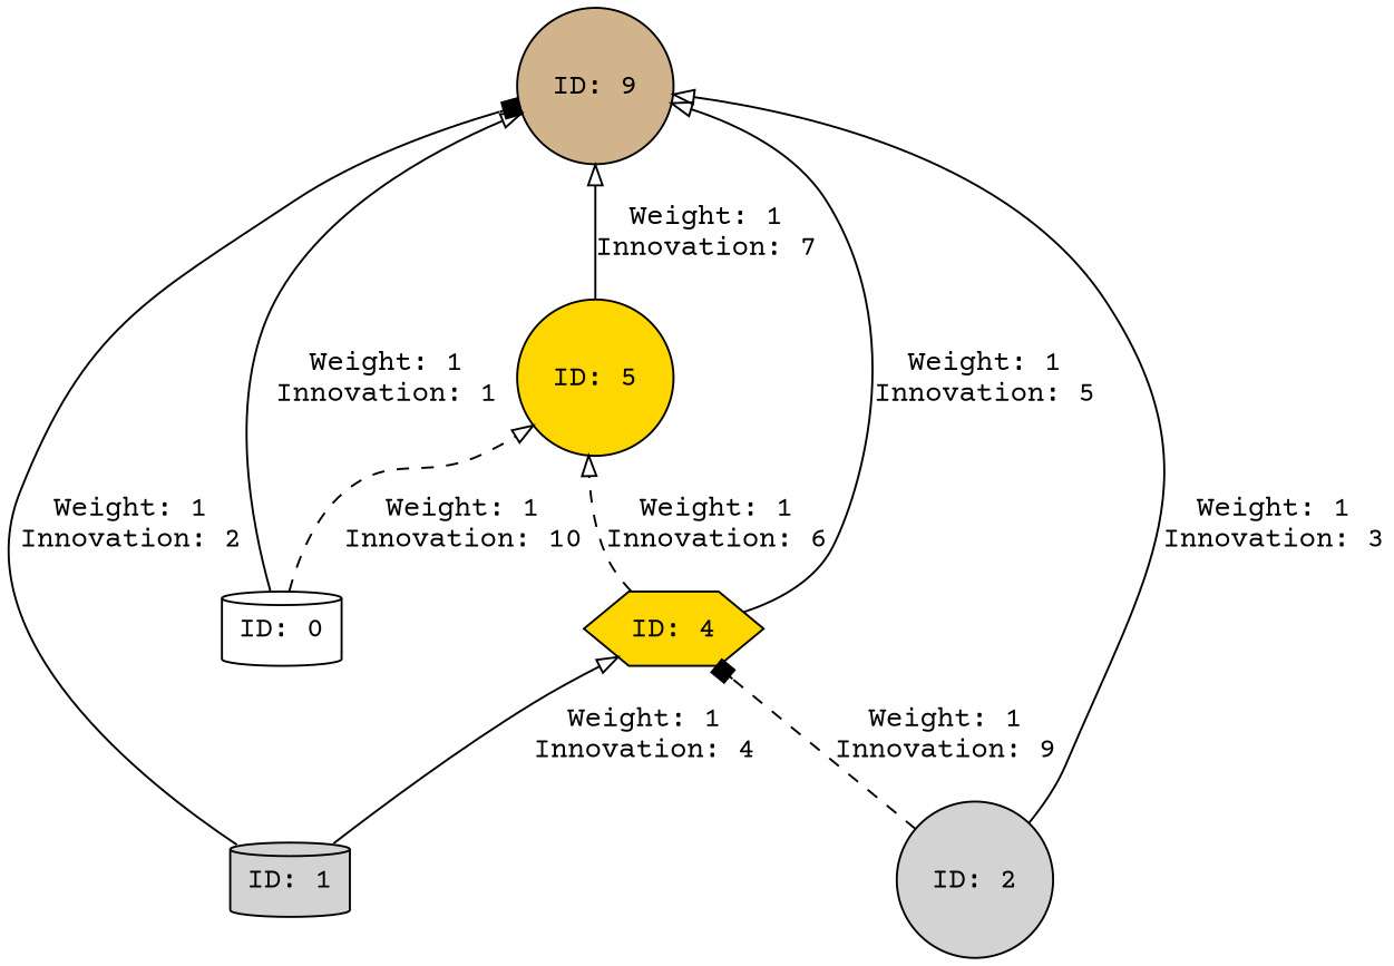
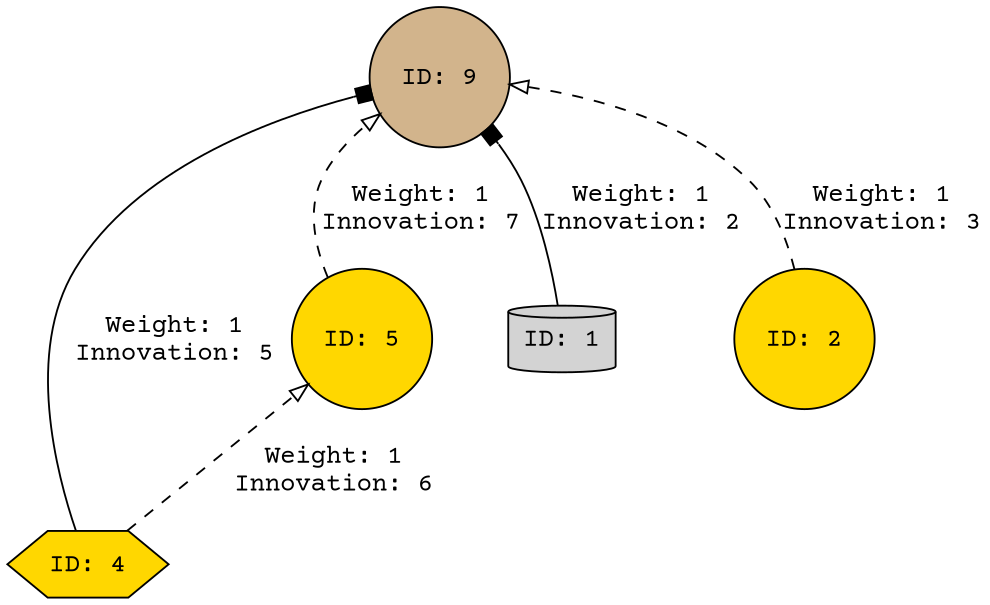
  digraph {
    fontname="Courier Prime"
    rankdir=BT
    node [fillcolor=gold fontname="Courier Prime" shape=circle style=filled]
    edge [arrowhead=onormal fontname="Courier Prime" style=dashed]
-   n1 [fillcolor=white label="ID: 0" shape=cylinder]
    n2 [fillcolor=tan label="ID: 9"]
    n3 [label="ID: 5"]
    n4 [fillcolor=lightgrey label="ID: 1" shape=cylinder]
    n5 [label="ID: 4" shape=hexagon]
-   n6 [fillcolor=lightgrey label="ID: 2"]
-   n1 -> n2 [label="Weight: 1\nInnovation: 1" style=solid]
-   n1 -> n3 [label="Weight: 1\nInnovation: 10"]
-   n3 -> n2 [label="Weight: 1\nInnovation: 7" style=solid]
+   n6 [label="ID: 2"]
+   n3 -> n2 [label="Weight: 1\nInnovation: 7"]
    n4 -> n2 [arrowhead=box label="Weight: 1\nInnovation: 2" style=solid]
-   n4 -> n5 [label="Weight: 1\nInnovation: 4" style=solid]
-   n5 -> n2 [label="Weight: 1\nInnovation: 5" style=solid]
+   n5 -> n2 [arrowhead=box label="Weight: 1\nInnovation: 5" style=solid]
    n5 -> n3 [label="Weight: 1\nInnovation: 6"]
-   n6 -> n2 [label="Weight: 1\nInnovation: 3" style=solid]
-   n6 -> n5 [arrowhead=box label="Weight: 1\nInnovation: 9"]
+   n6 -> n2 [label="Weight: 1\nInnovation: 3"]
  }
